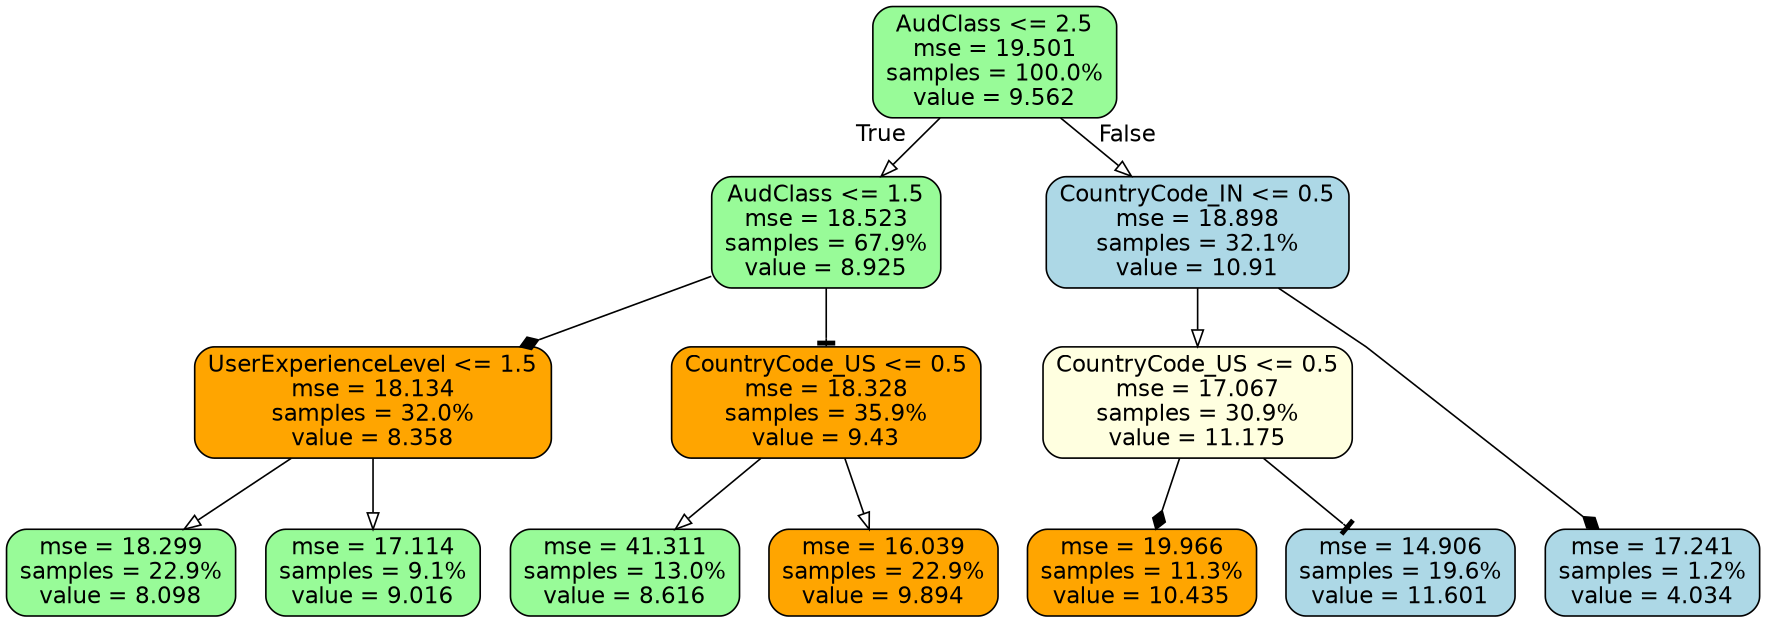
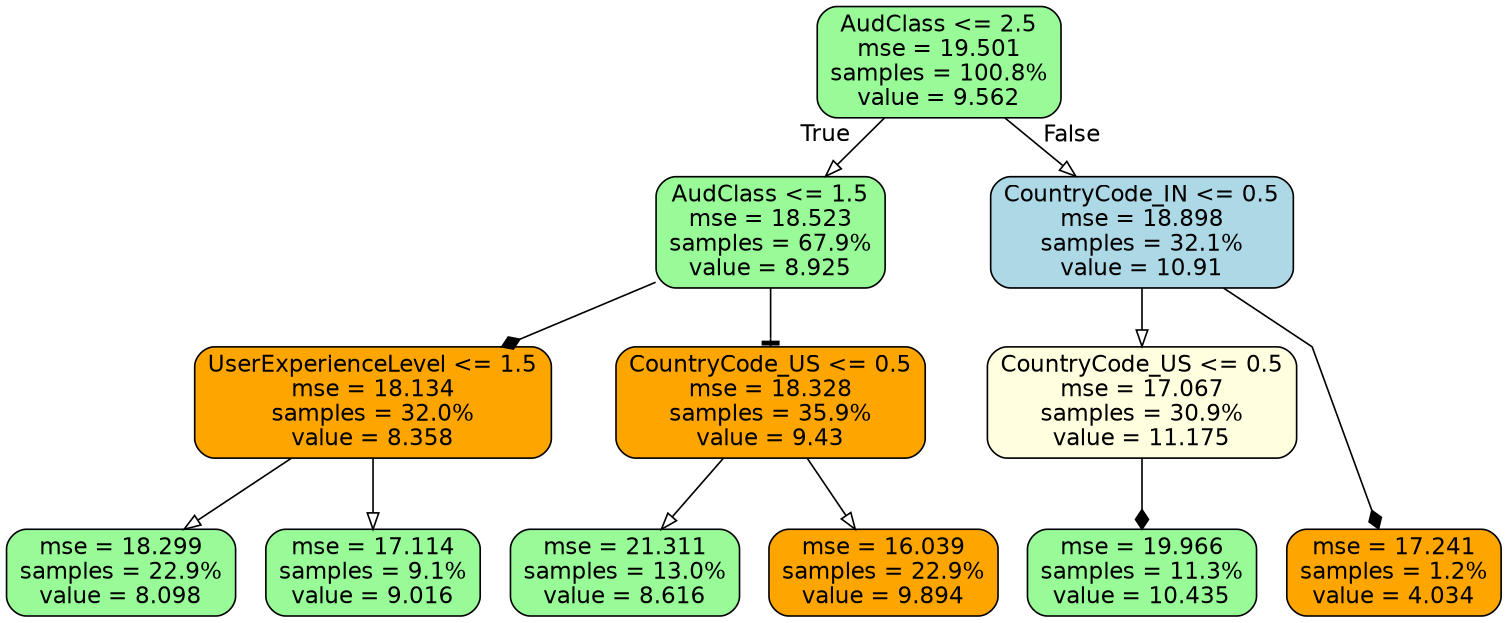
  digraph {
    ranksep=equally
    splines=polyline
    node [color=black fillcolor=palegreen fontname=helvetica shape=box style="rounded,filled"]
    edge [arrowhead=onormal fontname=helvetica]
-   n1 [label="AudClass <= 2.5\nmse = 19.501\nsamples = 100.0%\nvalue = 9.562"]
+   n1 [label="AudClass <= 2.5\nmse = 19.501\nsamples = 100.8%\nvalue = 9.562"]
    n2 [label="AudClass <= 1.5\nmse = 18.523\nsamples = 67.9%\nvalue = 8.925"]
    n3 [fillcolor=lightblue label="CountryCode_IN <= 0.5\nmse = 18.898\nsamples = 32.1%\nvalue = 10.91"]
    n4 [fillcolor=orange label="UserExperienceLevel <= 1.5\nmse = 18.134\nsamples = 32.0%\nvalue = 8.358"]
    n5 [fillcolor=orange label="CountryCode_US <= 0.5\nmse = 18.328\nsamples = 35.9%\nvalue = 9.43"]
    n6 [fillcolor=lightyellow label="CountryCode_US <= 0.5\nmse = 17.067\nsamples = 30.9%\nvalue = 11.175"]
    n7 [label="mse = 18.299\nsamples = 22.9%\nvalue = 8.098"]
    n8 [label="mse = 17.114\nsamples = 9.1%\nvalue = 9.016"]
-   n9 [label="mse = 41.311\nsamples = 13.0%\nvalue = 8.616"]
+   n9 [label="mse = 21.311\nsamples = 13.0%\nvalue = 8.616"]
    n10 [fillcolor=orange label="mse = 16.039\nsamples = 22.9%\nvalue = 9.894"]
-   n11 [fillcolor=orange label="mse = 19.966\nsamples = 11.3%\nvalue = 10.435"]
-   n12 [fillcolor=lightblue label="mse = 14.906\nsamples = 19.6%\nvalue = 11.601"]
-   n13 [fillcolor=lightblue label="mse = 17.241\nsamples = 1.2%\nvalue = 4.034"]
+   n11 [label="mse = 19.966\nsamples = 11.3%\nvalue = 10.435"]
+   n13 [fillcolor=orange label="mse = 17.241\nsamples = 1.2%\nvalue = 4.034"]
    subgraph sub_1 {
      rank=same
      n1
    }
    subgraph sub_2 {
      rank=same
      n2
      n3
    }
    subgraph sub_3 {
      rank=same
      n4
      n5
      n6
    }
    subgraph sub_4 {
      rank=same
      n7
      n8
      n9
      n10
      n11
-     n12
      n13
    }
    n1 -> n2 [headlabel=True labelangle=45 labeldistance=2.5]
    n1 -> n3 [headlabel=False labelangle=-45 labeldistance=2.5]
    n2 -> n4 [arrowhead=diamond]
    n2 -> n5 [arrowhead=tee]
    n3 -> n6
    n3 -> n13 [arrowhead=diamond]
    n4 -> n7
    n4 -> n8
    n5 -> n9
    n5 -> n10
    n6 -> n11 [arrowhead=diamond]
-   n6 -> n12 [arrowhead=tee]
  }
